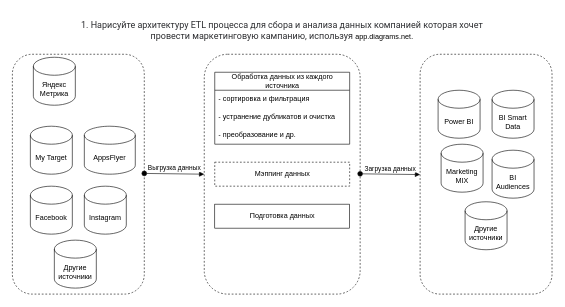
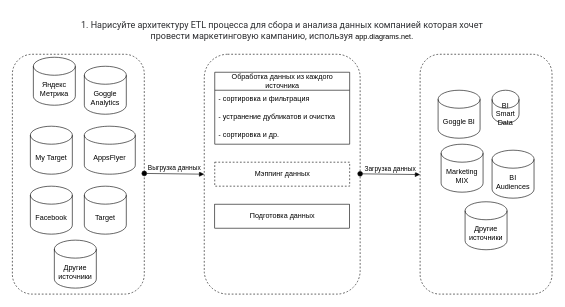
  <mxCell id="0" />
  <mxCell id="1" parent="0" />
  <mxCell id="2" value="" style="rounded=1;whiteSpace=wrap;html=1;fillColor=none;dashed=1;" vertex="1" parent="1"><mxGeometry x="20" y="90" width="220" height="400" as="geometry" /></mxCell>
+ <mxCell id="3" value="Goggle Analytics" style="shape=cylinder3;whiteSpace=wrap;html=1;boundedLbl=1;backgroundOutline=1;size=15;" vertex="1" parent="1"><mxGeometry x="140" y="110" width="70" height="80" as="geometry" /></mxCell>
  <mxCell id="4" value="&lt;span style=&quot;color: rgb(44, 45, 48); font-family: Onest, Roboto, &amp;quot;San Francisco&amp;quot;, &amp;quot;Helvetica Neue&amp;quot;, Helvetica, Arial; font-size: 15px; text-align: start; background-color: rgb(255, 255, 255);&quot;&gt;1. Нарисуйте архитектуру ETL процесса для сбора и анализа данных компанией которая хочет провести маркетинговую кампанию, используя&amp;nbsp;&lt;/span&gt;app.diagrams.net&lt;span style=&quot;color: rgb(44, 45, 48); font-family: Onest, Roboto, &amp;quot;San Francisco&amp;quot;, &amp;quot;Helvetica Neue&amp;quot;, Helvetica, Arial; font-size: 15px; text-align: start; background-color: rgb(255, 255, 255);&quot;&gt;.&lt;/span&gt;" style="text;html=1;align=center;verticalAlign=middle;whiteSpace=wrap;rounded=0;" vertex="1" parent="1"><mxGeometry x="130" y="20" width="680" height="60" as="geometry" /></mxCell>
  <mxCell id="5" value="AppsFlyer" style="shape=cylinder3;whiteSpace=wrap;html=1;boundedLbl=1;backgroundOutline=1;size=15;" vertex="1" parent="1"><mxGeometry x="140" y="210" width="85" height="80" as="geometry" /></mxCell>
  <mxCell id="6" value="Яндекс Метрика" style="shape=cylinder3;whiteSpace=wrap;html=1;boundedLbl=1;backgroundOutline=1;size=15;" vertex="1" parent="1"><mxGeometry x="55" y="95" width="70" height="80" as="geometry" /></mxCell>
  <mxCell id="7" value="Facebook" style="shape=cylinder3;whiteSpace=wrap;html=1;boundedLbl=1;backgroundOutline=1;size=15;" vertex="1" parent="1"><mxGeometry x="50" y="310" width="70" height="80" as="geometry" /></mxCell>
- <mxCell id="8" value="Instagram" style="shape=cylinder3;whiteSpace=wrap;html=1;boundedLbl=1;backgroundOutline=1;size=15;" vertex="1" parent="1"><mxGeometry x="140" y="310" width="70" height="80" as="geometry" /></mxCell>
+ <mxCell id="8" value="Target" style="shape=cylinder3;whiteSpace=wrap;html=1;boundedLbl=1;backgroundOutline=1;size=15;" vertex="1" parent="1"><mxGeometry x="140" y="310" width="70" height="80" as="geometry" /></mxCell>
  <mxCell id="9" value="My Target" style="shape=cylinder3;whiteSpace=wrap;html=1;boundedLbl=1;backgroundOutline=1;size=15;" vertex="1" parent="1"><mxGeometry x="50" y="210" width="70" height="80" as="geometry" /></mxCell>
  <mxCell id="10" value="Другие источники" style="shape=cylinder3;whiteSpace=wrap;html=1;boundedLbl=1;backgroundOutline=1;size=15;" vertex="1" parent="1"><mxGeometry x="90" y="400" width="70" height="80" as="geometry" /></mxCell>
  <mxCell id="11" value="" style="rounded=1;whiteSpace=wrap;html=1;fillColor=none;dashed=1;" vertex="1" parent="1"><mxGeometry x="340" y="90" width="260" height="400" as="geometry" /></mxCell>
  <mxCell id="12" value="&lt;div&gt;Выгрузка данных&lt;/div&gt;" style="html=1;verticalAlign=bottom;startArrow=oval;startFill=1;endArrow=block;startSize=8;curved=0;rounded=0;entryX=0;entryY=0.5;entryDx=0;entryDy=0;" edge="1" parent="1" target="11"><mxGeometry width="60" relative="1" as="geometry"><mxPoint x="240" y="288.75" as="sourcePoint" /><mxPoint x="300" y="288.75" as="targetPoint" /></mxGeometry></mxCell>
  <mxCell id="13" value="Мэппинг данных" style="rounded=0;whiteSpace=wrap;html=1;dashed=1;" vertex="1" parent="1"><mxGeometry x="357.5" y="270" width="225" height="40" as="geometry" /></mxCell>
  <mxCell id="14" value="Обработка данных из каждого источника" style="swimlane;fontStyle=0;childLayout=stackLayout;horizontal=1;startSize=30;horizontalStack=0;resizeParent=1;resizeParentMax=0;resizeLast=0;collapsible=1;marginBottom=0;whiteSpace=wrap;html=1;" vertex="1" parent="1"><mxGeometry x="357.5" y="120" width="225" height="120" as="geometry"><mxRectangle x="-805" y="-720" width="270" height="30" as="alternateBounds" /></mxGeometry></mxCell>
  <mxCell id="15" value="- сортировка и фильтрация" style="text;strokeColor=none;fillColor=none;align=left;verticalAlign=middle;spacingLeft=4;spacingRight=4;overflow=hidden;points=[[0,0.5],[1,0.5]];portConstraint=eastwest;rotatable=0;whiteSpace=wrap;html=1;" vertex="1" parent="14"><mxGeometry y="30" width="225" height="30" as="geometry" /></mxCell>
  <mxCell id="16" value="- устранение дубликатов и очистка" style="text;strokeColor=none;fillColor=none;align=left;verticalAlign=middle;spacingLeft=4;spacingRight=4;overflow=hidden;points=[[0,0.5],[1,0.5]];portConstraint=eastwest;rotatable=0;whiteSpace=wrap;html=1;" vertex="1" parent="14"><mxGeometry y="60" width="225" height="30" as="geometry" /></mxCell>
- <mxCell id="17" value="- преобразование и др." style="text;strokeColor=none;fillColor=none;align=left;verticalAlign=middle;spacingLeft=4;spacingRight=4;overflow=hidden;points=[[0,0.5],[1,0.5]];portConstraint=eastwest;rotatable=0;whiteSpace=wrap;html=1;" vertex="1" parent="14"><mxGeometry y="90" width="225" height="30" as="geometry" /></mxCell>
+ <mxCell id="17" value="- сортировка и др." style="text;strokeColor=none;fillColor=none;align=left;verticalAlign=middle;spacingLeft=4;spacingRight=4;overflow=hidden;points=[[0,0.5],[1,0.5]];portConstraint=eastwest;rotatable=0;whiteSpace=wrap;html=1;" vertex="1" parent="14"><mxGeometry y="90" width="225" height="30" as="geometry" /></mxCell>
  <mxCell id="18" value="Подготовка данных" style="rounded=0;whiteSpace=wrap;html=1;" vertex="1" parent="1"><mxGeometry x="357.5" y="340" width="225" height="40" as="geometry" /></mxCell>
  <mxCell id="19" value="&lt;div&gt;Загрузка данных&lt;/div&gt;" style="html=1;verticalAlign=bottom;startArrow=oval;startFill=1;endArrow=block;startSize=8;curved=0;rounded=0;entryX=0;entryY=0.5;entryDx=0;entryDy=0;" edge="1" parent="1"><mxGeometry width="60" relative="1" as="geometry"><mxPoint x="600" y="289.38" as="sourcePoint" /><mxPoint x="700" y="290.63" as="targetPoint" /></mxGeometry></mxCell>
  <mxCell id="20" value="" style="rounded=1;whiteSpace=wrap;html=1;fillColor=none;dashed=1;" vertex="1" parent="1"><mxGeometry x="700" y="90" width="220" height="400" as="geometry" /></mxCell>
- <mxCell id="21" value="BI Smart Data" style="shape=cylinder3;whiteSpace=wrap;html=1;boundedLbl=1;backgroundOutline=1;size=15;" vertex="1" parent="1"><mxGeometry x="820" y="150" width="70" height="80" as="geometry" /></mxCell>
+ <mxCell id="21" value="BI Smart Data" style="shape=cylinder3;whiteSpace=wrap;html=1;boundedLbl=1;backgroundOutline=1;size=15;" vertex="1" parent="1"><mxGeometry x="820" y="150" width="45" height="55" as="geometry" /></mxCell>
  <mxCell id="22" value="BI Audiences" style="shape=cylinder3;whiteSpace=wrap;html=1;boundedLbl=1;backgroundOutline=1;size=15;" vertex="1" parent="1"><mxGeometry x="820" y="250" width="70" height="80" as="geometry" /></mxCell>
- <mxCell id="23" value="Power BI" style="shape=cylinder3;whiteSpace=wrap;html=1;boundedLbl=1;backgroundOutline=1;size=15;" vertex="1" parent="1"><mxGeometry x="730" y="150" width="70" height="80" as="geometry" /></mxCell>
+ <mxCell id="23" value="Goggle BI" style="shape=cylinder3;whiteSpace=wrap;html=1;boundedLbl=1;backgroundOutline=1;size=15;" vertex="1" parent="1"><mxGeometry x="730" y="150" width="70" height="80" as="geometry" /></mxCell>
  <mxCell id="24" value="Marketing MIX" style="shape=cylinder3;whiteSpace=wrap;html=1;boundedLbl=1;backgroundOutline=1;size=15;" vertex="1" parent="1"><mxGeometry x="735" y="240" width="70" height="80" as="geometry" /></mxCell>
  <mxCell id="25" value="Другие источники" style="shape=cylinder3;whiteSpace=wrap;html=1;boundedLbl=1;backgroundOutline=1;size=15;" vertex="1" parent="1"><mxGeometry x="775" y="336" width="70" height="80" as="geometry" /></mxCell>
